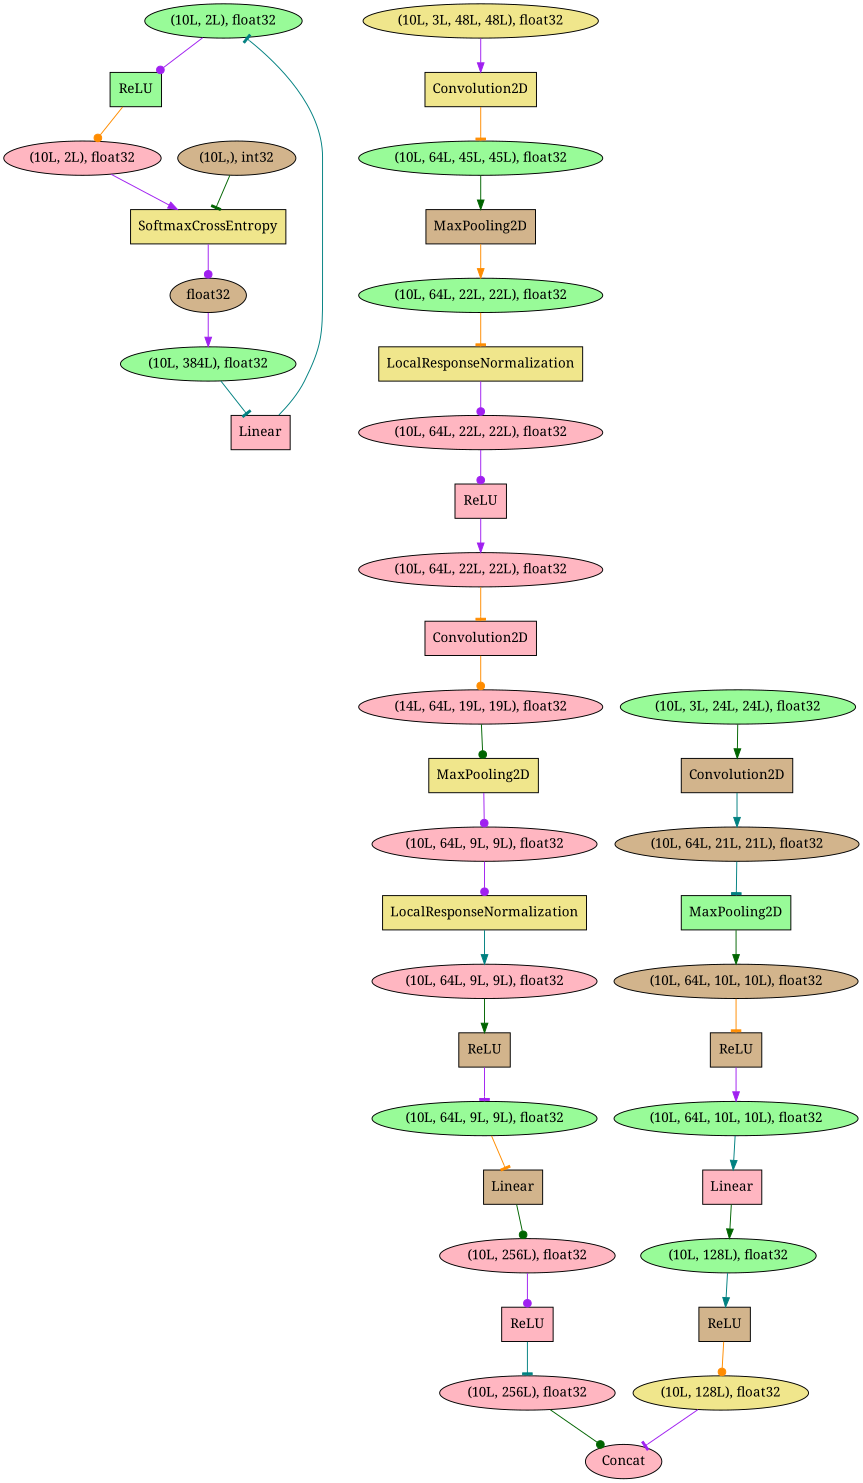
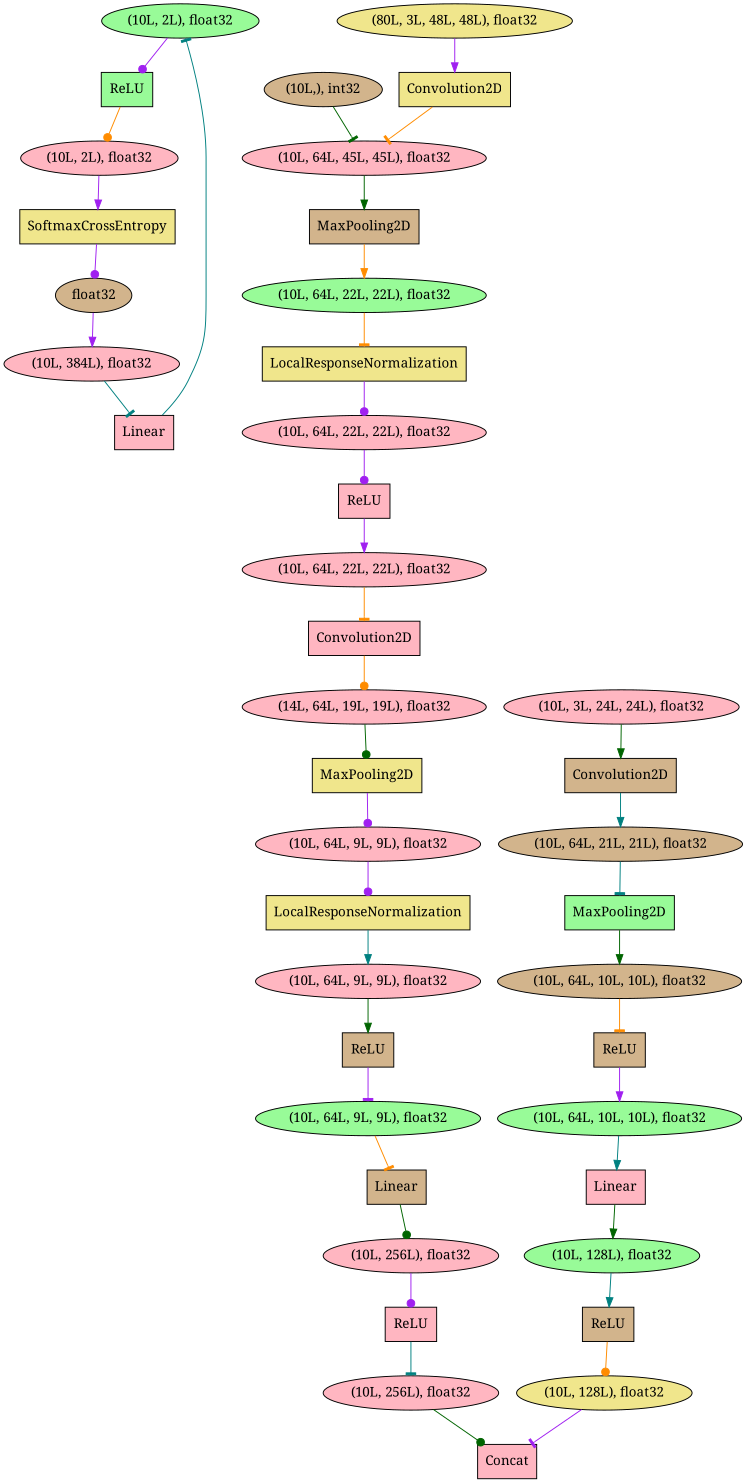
  digraph {
    fontname="Noto Serif"
    node [fillcolor=lightpink fontname="Noto Serif" shape=oval style=filled]
    edge [arrowhead=normal color=purple fontname="Noto Serif"]
    n1 [fillcolor=palegreen label="(10L, 2L), float32"]
    n2 [fillcolor=palegreen label=ReLU shape=box]
    n3 [label="(10L, 2L), float32"]
    n4 [fillcolor=khaki label="(10L, 128L), float32"]
-   n5 [label=Concat shape=ellipse]
+   n5 [label=Concat shape=box]
    n6 [fillcolor=tan label="(10L,), int32"]
    n7 [fillcolor=khaki label=SoftmaxCrossEntropy shape=box]
    n8 [fillcolor=tan label=float32]
    n9 [label=Convolution2D shape=box]
    n10 [label="(14L, 64L, 19L, 19L), float32"]
    n11 [fillcolor=khaki label=MaxPooling2D shape=box]
    n12 [label="(10L, 64L, 9L, 9L), float32"]
    n13 [fillcolor=khaki label=LocalResponseNormalization shape=box]
    n14 [label="(10L, 64L, 9L, 9L), float32"]
-   n15 [fillcolor=palegreen label="(10L, 384L), float32"]
+   n15 [label="(10L, 384L), float32"]
    n16 [label=ReLU shape=box]
    n17 [label="(10L, 256L), float32"]
    n18 [fillcolor=palegreen label="(10L, 128L), float32"]
    n19 [fillcolor=tan label=ReLU shape=box]
    n20 [fillcolor=tan label=MaxPooling2D shape=box]
    n21 [fillcolor=palegreen label="(10L, 64L, 22L, 22L), float32"]
    n22 [fillcolor=khaki label=LocalResponseNormalization shape=box]
    n23 [label=Linear shape=box]
    n24 [fillcolor=tan label=ReLU shape=box]
    n25 [fillcolor=palegreen label="(10L, 64L, 9L, 9L), float32"]
    n26 [fillcolor=tan label=Linear shape=box]
    n27 [label="(10L, 256L), float32"]
    n28 [fillcolor=tan label=ReLU shape=box]
    n29 [fillcolor=palegreen label="(10L, 64L, 10L, 10L), float32"]
    n30 [label=Linear shape=box]
    n31 [fillcolor=khaki label=Convolution2D shape=box]
-   n32 [fillcolor=palegreen label="(10L, 64L, 45L, 45L), float32"]
+   n32 [label="(10L, 64L, 45L, 45L), float32"]
    n33 [fillcolor=tan label=Convolution2D shape=box]
    n34 [fillcolor=tan label="(10L, 64L, 21L, 21L), float32"]
    n35 [fillcolor=palegreen label=MaxPooling2D shape=box]
    n36 [fillcolor=tan label="(10L, 64L, 10L, 10L), float32"]
    n37 [label="(10L, 64L, 22L, 22L), float32"]
    n38 [label=ReLU shape=box]
    n39 [label="(10L, 64L, 22L, 22L), float32"]
-   n40 [fillcolor=palegreen label="(10L, 3L, 24L, 24L), float32"]
-   n41 [fillcolor=khaki label="(10L, 3L, 48L, 48L), float32"]
+   n40 [label="(10L, 3L, 24L, 24L), float32"]
+   n41 [fillcolor=khaki label="(80L, 3L, 48L, 48L), float32"]
    n1 -> n2 [arrowhead=dot]
    n2 -> n3 [arrowhead=dot color=darkorange]
    n3 -> n7
    n4 -> n5 [arrowhead=tee]
-   n6 -> n7 [arrowhead=tee color=darkgreen]
+   n6 -> n32 [arrowhead=tee color=darkgreen]
    n7 -> n8 [arrowhead=dot]
    n8 -> n15
    n9 -> n10 [arrowhead=dot color=darkorange]
    n10 -> n11 [arrowhead=dot color=darkgreen]
    n11 -> n12 [arrowhead=dot]
    n12 -> n13 [arrowhead=dot]
    n13 -> n14 [color=teal]
    n14 -> n24 [color=darkgreen]
    n15 -> n23 [arrowhead=tee color=teal]
    n16 -> n17 [arrowhead=tee color=teal]
    n17 -> n5 [arrowhead=dot color=darkgreen]
    n18 -> n19 [color=teal]
    n19 -> n4 [arrowhead=dot color=darkorange]
    n20 -> n21 [color=darkorange]
    n21 -> n22 [arrowhead=tee color=darkorange]
    n22 -> n37 [arrowhead=dot]
    n23 -> n1 [arrowhead=tee color=teal]
    n24 -> n25 [arrowhead=tee]
    n25 -> n26 [arrowhead=tee color=darkorange]
    n26 -> n27 [arrowhead=dot color=darkgreen]
    n27 -> n16 [arrowhead=dot]
    n28 -> n29
    n29 -> n30 [color=teal]
    n30 -> n18 [color=darkgreen]
    n31 -> n32 [arrowhead=tee color=darkorange]
    n32 -> n20 [color=darkgreen]
    n33 -> n34 [color=teal]
    n34 -> n35 [arrowhead=tee color=teal]
    n35 -> n36 [color=darkgreen]
    n36 -> n28 [arrowhead=tee color=darkorange]
    n37 -> n38 [arrowhead=dot]
    n38 -> n39
    n39 -> n9 [arrowhead=tee color=darkorange]
    n40 -> n33 [color=darkgreen]
    n41 -> n31
  }
